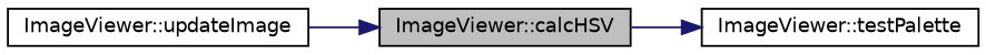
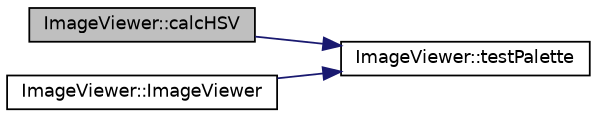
  digraph {
    rankdir=RL
    node [color=black fillcolor=white fontname=Helvetica fontsize=10 shape=record style=filled]
    edge [color=midnightblue dir=back fontname=Helvetica fontsize=10 labelfontname=Helvetica labelfontsize=10 style=solid]
    n1 [fillcolor=grey75 fontcolor=black height=0.2 label="ImageViewer::calcHSV" width=0.4]
-   n2 [height=0.2 label="ImageViewer::updateImage" width=0.4]
    n3 [height=0.2 label="ImageViewer::testPalette" width=0.4]
-   n1 -> n2
+   n4 [height=0.2 label="ImageViewer::ImageViewer" width=0.4]
    n3 -> n1
+   n3 -> n4
  }
